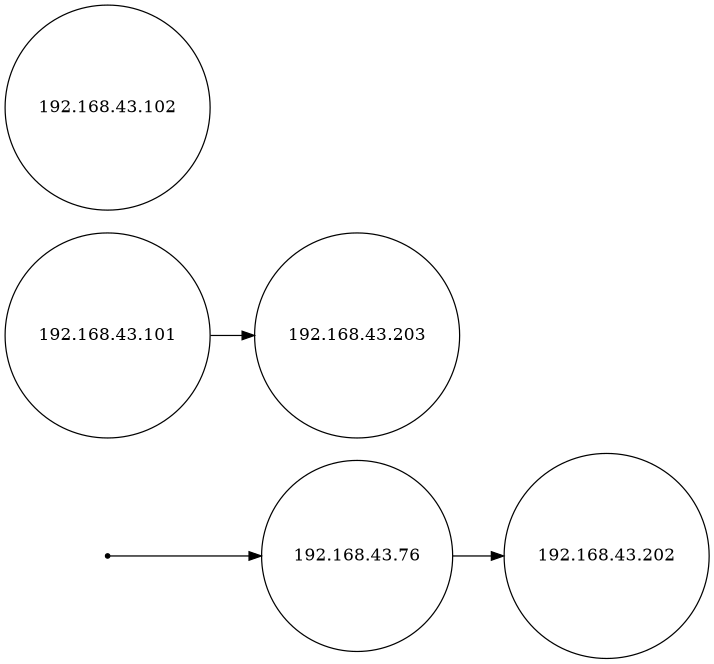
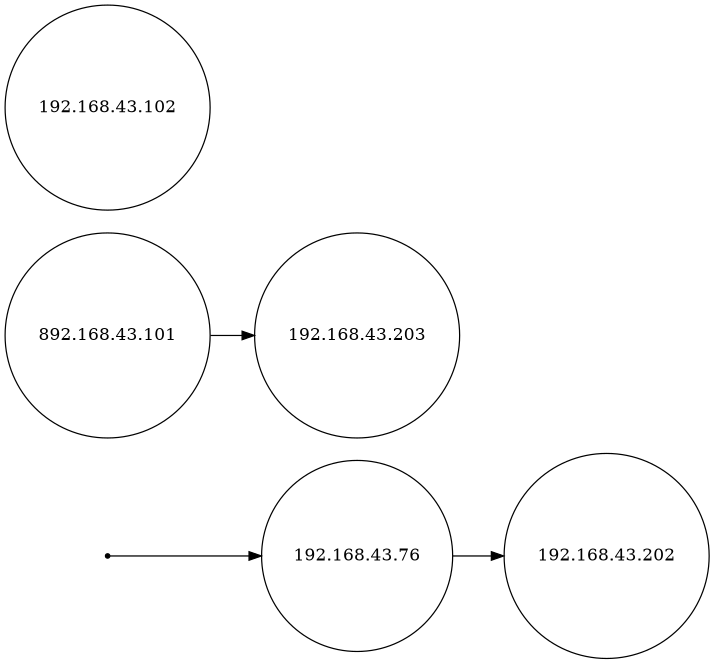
  digraph {
    rankdir=LR
    node [shape=circle]
    S00 [shape=point]
    n2 [label="192.168.43.76"]
    n3 [label="192.168.43.202"]
    n4 [label="192.168.43.203"]
    n5 [label="192.168.43.102"]
-   n6 [label="192.168.43.101"]
+   n6 [label="892.168.43.101"]
    S00 -> n2
    n2 -> n3
    n6 -> n4
  }
